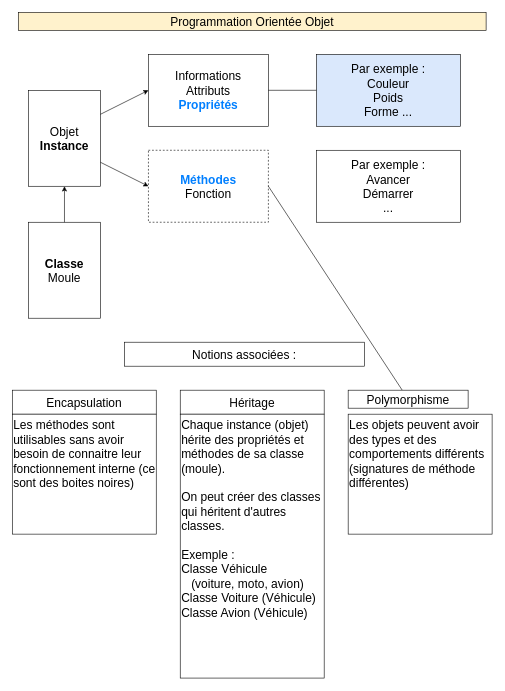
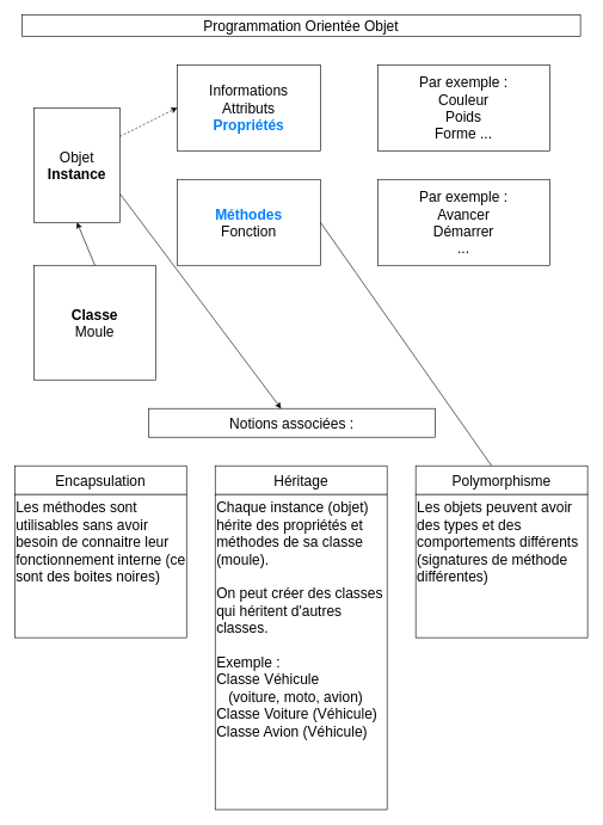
  <mxCell id="0" />
  <mxCell id="1" parent="0" />
- <mxCell id="2" value="Programmation Orientée Objet" style="rounded=0;whiteSpace=wrap;html=1;fontSize=20;fillColor=#fff2cc;" vertex="1" parent="1"><mxGeometry x="30" y="20" width="780" height="30" as="geometry" /></mxCell>
+ <mxCell id="2" value="Programmation Orientée Objet" style="rounded=0;whiteSpace=wrap;html=1;fontSize=20;" vertex="1" parent="1"><mxGeometry x="30" y="20" width="780" height="30" as="geometry" /></mxCell>
  <mxCell id="3" value="Objet&lt;br&gt;&lt;b&gt;Instance&lt;/b&gt;" style="rounded=0;whiteSpace=wrap;html=1;fontSize=20;" vertex="1" parent="1"><mxGeometry x="47" y="150" width="120" height="160" as="geometry" /></mxCell>
  <mxCell id="4" value="Informations&lt;br&gt;Attributs&lt;br&gt;&lt;b&gt;&lt;font color=&quot;#007fff&quot;&gt;Propriétés&lt;/font&gt;&lt;/b&gt;" style="rounded=0;whiteSpace=wrap;html=1;fontSize=20;" vertex="1" parent="1"><mxGeometry x="247" y="90" width="200" height="120" as="geometry" /></mxCell>
- <mxCell id="5" value="Par exemple :&lt;br&gt;Couleur&lt;br&gt;Poids&lt;br&gt;Forme ..." style="rounded=0;whiteSpace=wrap;html=1;fontSize=20;fillColor=#dae8fc;" vertex="1" parent="1"><mxGeometry x="527" y="90" width="240" height="120" as="geometry" /></mxCell>
- <mxCell id="6" value="&lt;font color=&quot;#007fff&quot;&gt;&lt;b&gt;Méthodes&lt;/b&gt;&lt;/font&gt;&lt;br&gt;Fonction" style="rounded=0;whiteSpace=wrap;html=1;fontSize=20;dashed=1;" vertex="1" parent="1"><mxGeometry x="247" y="250" width="200" height="120" as="geometry" /></mxCell>
+ <mxCell id="5" value="Par exemple :&lt;br&gt;Couleur&lt;br&gt;Poids&lt;br&gt;Forme ..." style="rounded=0;whiteSpace=wrap;html=1;fontSize=20;" vertex="1" parent="1"><mxGeometry x="527" y="90" width="240" height="120" as="geometry" /></mxCell>
+ <mxCell id="6" value="&lt;font color=&quot;#007fff&quot;&gt;&lt;b&gt;Méthodes&lt;/b&gt;&lt;/font&gt;&lt;br&gt;Fonction" style="rounded=0;whiteSpace=wrap;html=1;fontSize=20;" vertex="1" parent="1"><mxGeometry x="247" y="250" width="200" height="120" as="geometry" /></mxCell>
  <mxCell id="7" value="Par exemple :&lt;br&gt;Avancer&lt;br&gt;Démarrer&lt;br&gt;..." style="rounded=0;whiteSpace=wrap;html=1;fontSize=20;" vertex="1" parent="1"><mxGeometry x="527" y="250" width="240" height="120" as="geometry" /></mxCell>
- <mxCell id="8" value="" style="endArrow=classic;html=1;fontSize=20;exitX=1;exitY=0.25;exitDx=0;exitDy=0;entryX=0;entryY=0.5;entryDx=0;entryDy=0;" edge="1" parent="1" source="3" target="4"><mxGeometry width="50" height="50" relative="1" as="geometry"><mxPoint x="187" y="200" as="sourcePoint" /><mxPoint x="237" y="150" as="targetPoint" /></mxGeometry></mxCell>
- <mxCell id="9" value="" style="endArrow=classic;html=1;fontSize=20;exitX=1;exitY=0.75;exitDx=0;exitDy=0;entryX=0;entryY=0.5;entryDx=0;entryDy=0;" edge="1" parent="1" source="3" target="6"><mxGeometry width="50" height="50" relative="1" as="geometry"><mxPoint x="177" y="200" as="sourcePoint" /><mxPoint x="257" y="160" as="targetPoint" /></mxGeometry></mxCell>
- <mxCell id="10" value="" style="endArrow=none;html=1;fontSize=20;exitX=1;exitY=0.5;exitDx=0;exitDy=0;entryX=0;entryY=0.5;entryDx=0;entryDy=0;" edge="1" parent="1" source="4" target="5"><mxGeometry width="50" height="50" relative="1" as="geometry"><mxPoint x="27" y="440" as="sourcePoint" /><mxPoint x="77" y="390" as="targetPoint" /></mxGeometry></mxCell>
+ <mxCell id="8" value="" style="endArrow=classic;html=1;fontSize=20;exitX=1;exitY=0.25;exitDx=0;exitDy=0;entryX=0;entryY=0.5;entryDx=0;entryDy=0;dashed=1;" edge="1" parent="1" source="3" target="4"><mxGeometry width="50" height="50" relative="1" as="geometry"><mxPoint x="187" y="200" as="sourcePoint" /><mxPoint x="237" y="150" as="targetPoint" /></mxGeometry></mxCell>
+ <mxCell id="9" value="" style="endArrow=classic;html=1;fontSize=20;exitX=1;exitY=0.75;exitDx=0;exitDy=0;" edge="1" parent="1" source="3" target="14"><mxGeometry width="50" height="50" relative="1" as="geometry"><mxPoint x="177" y="200" as="sourcePoint" /><mxPoint x="257" y="160" as="targetPoint" /></mxGeometry></mxCell>
  <mxCell id="11" value="" style="endArrow=none;html=1;fontSize=20;exitX=1;exitY=0.5;exitDx=0;exitDy=0;" edge="1" parent="1" source="6" target="19"><mxGeometry width="50" height="50" relative="1" as="geometry"><mxPoint x="457" y="160" as="sourcePoint" /><mxPoint x="537" y="160" as="targetPoint" /></mxGeometry></mxCell>
- <mxCell id="12" value="&lt;b&gt;Classe&lt;/b&gt;&lt;br&gt;Moule" style="rounded=0;whiteSpace=wrap;html=1;fontSize=20;" vertex="1" parent="1"><mxGeometry x="47" y="370" width="120" height="160" as="geometry" /></mxCell>
+ <mxCell id="12" value="&lt;b&gt;Classe&lt;/b&gt;&lt;br&gt;Moule" style="rounded=0;whiteSpace=wrap;html=1;fontSize=20;" vertex="1" parent="1"><mxGeometry x="47" y="370" width="170" height="160" as="geometry" /></mxCell>
  <mxCell id="13" value="" style="endArrow=classic;html=1;fontSize=20;exitX=0.5;exitY=0;exitDx=0;exitDy=0;entryX=0.5;entryY=1;entryDx=0;entryDy=0;" edge="1" parent="1" source="12" target="3"><mxGeometry width="50" height="50" relative="1" as="geometry"><mxPoint x="27" y="700" as="sourcePoint" /><mxPoint x="77" y="650" as="targetPoint" /></mxGeometry></mxCell>
  <mxCell id="14" value="Notions associées :" style="rounded=0;whiteSpace=wrap;html=1;fontSize=20;" vertex="1" parent="1"><mxGeometry x="207" y="570" width="400" height="40" as="geometry" /></mxCell>
  <mxCell id="15" value="&lt;span style=&quot;white-space: normal&quot;&gt;Encapsulation&lt;/span&gt;" style="rounded=0;whiteSpace=wrap;html=1;fontSize=20;" vertex="1" parent="1"><mxGeometry x="20" y="650" width="240" height="40" as="geometry" /></mxCell>
  <mxCell id="16" value="&lt;span style=&quot;white-space: normal&quot;&gt;Les méthodes sont utilisables sans avoir besoin de connaitre leur fonctionnement interne (ce sont des boites noires)&lt;/span&gt;" style="rounded=0;whiteSpace=wrap;html=1;fontSize=20;verticalAlign=top;align=left;" vertex="1" parent="1"><mxGeometry x="20" y="690" width="240" height="200" as="geometry" /></mxCell>
  <mxCell id="17" value="&lt;span style=&quot;white-space: normal&quot;&gt;Héritage&lt;/span&gt;" style="rounded=0;whiteSpace=wrap;html=1;fontSize=20;" vertex="1" parent="1"><mxGeometry x="300" y="650" width="240" height="40" as="geometry" /></mxCell>
  <mxCell id="18" value="Chaque instance (objet) hérite des propriétés et méthodes de sa classe (moule).&lt;br&gt;&lt;br&gt;On peut créer des classes qui héritent d'autres classes.&lt;br&gt;&lt;br&gt;Exemple :&lt;br&gt;Classe Véhicule&lt;br&gt;&amp;nbsp; &amp;nbsp;(voiture, moto, avion)&lt;br&gt;Classe Voiture (Véhicule)&lt;br&gt;Classe Avion (Véhicule)" style="rounded=0;whiteSpace=wrap;html=1;fontSize=20;verticalAlign=top;align=left;" vertex="1" parent="1"><mxGeometry x="300" y="690" width="240" height="440" as="geometry" /></mxCell>
- <mxCell id="19" value="&lt;span style=&quot;white-space: normal&quot;&gt;Polymorphisme&lt;/span&gt;" style="rounded=0;whiteSpace=wrap;html=1;fontSize=20;" vertex="1" parent="1"><mxGeometry x="580" y="650" width="200" height="30" as="geometry" /></mxCell>
+ <mxCell id="19" value="&lt;span style=&quot;white-space: normal&quot;&gt;Polymorphisme&lt;/span&gt;" style="rounded=0;whiteSpace=wrap;html=1;fontSize=20;" vertex="1" parent="1"><mxGeometry x="580" y="650" width="240" height="40" as="geometry" /></mxCell>
  <mxCell id="20" value="&lt;span style=&quot;white-space: normal&quot;&gt;Les objets peuvent avoir des types et des comportements différents (signatures de méthode différentes)&lt;/span&gt;" style="rounded=0;whiteSpace=wrap;html=1;fontSize=20;verticalAlign=top;align=left;" vertex="1" parent="1"><mxGeometry x="580" y="690" width="240" height="200" as="geometry" /></mxCell>
